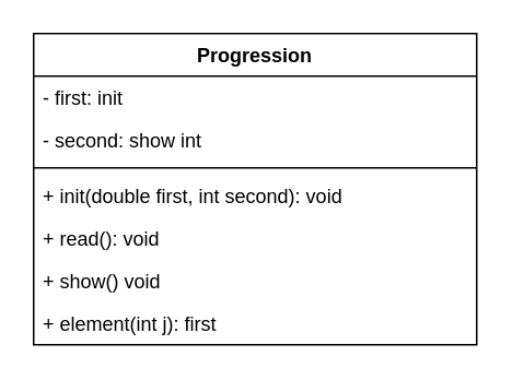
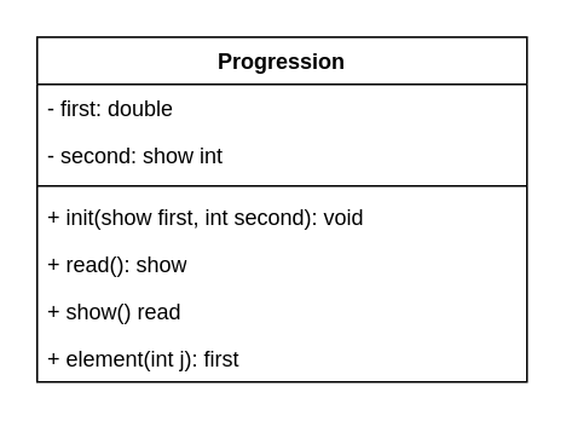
  <mxCell id="0" />
  <mxCell id="1" parent="0" />
  <mxCell id="2" value="Progression" style="swimlane;fontStyle=1;align=center;verticalAlign=top;childLayout=stackLayout;horizontal=1;startSize=26;horizontalStack=0;resizeParent=1;resizeParentMax=0;resizeLast=0;collapsible=1;marginBottom=0;whiteSpace=wrap;html=1;" parent="1" vertex="1"><mxGeometry x="20" y="20" width="270" height="190" as="geometry" /></mxCell>
- <mxCell id="3" value="- first: init" style="text;strokeColor=none;fillColor=none;align=left;verticalAlign=top;spacingLeft=4;spacingRight=4;overflow=hidden;rotatable=0;points=[[0,0.5],[1,0.5]];portConstraint=eastwest;whiteSpace=wrap;html=1;" parent="2" vertex="1"><mxGeometry y="26" width="270" height="26" as="geometry" /></mxCell>
+ <mxCell id="3" value="- first: double" style="text;strokeColor=none;fillColor=none;align=left;verticalAlign=top;spacingLeft=4;spacingRight=4;overflow=hidden;rotatable=0;points=[[0,0.5],[1,0.5]];portConstraint=eastwest;whiteSpace=wrap;html=1;" parent="2" vertex="1"><mxGeometry y="26" width="270" height="26" as="geometry" /></mxCell>
  <mxCell id="4" value="- second: show int" style="text;strokeColor=none;fillColor=none;align=left;verticalAlign=top;spacingLeft=4;spacingRight=4;overflow=hidden;rotatable=0;points=[[0,0.5],[1,0.5]];portConstraint=eastwest;whiteSpace=wrap;html=1;" parent="2" vertex="1"><mxGeometry y="52" width="270" height="26" as="geometry" /></mxCell>
  <mxCell id="5" value="" style="line;strokeWidth=1;fillColor=none;align=left;verticalAlign=middle;spacingTop=-1;spacingLeft=3;spacingRight=3;rotatable=0;labelPosition=right;points=[];portConstraint=eastwest;strokeColor=inherit;" parent="2" vertex="1"><mxGeometry y="78" width="270" height="8" as="geometry" /></mxCell>
- <mxCell id="6" value="+ init(double first, int second): void" style="text;strokeColor=none;fillColor=none;align=left;verticalAlign=top;spacingLeft=4;spacingRight=4;overflow=hidden;rotatable=0;points=[[0,0.5],[1,0.5]];portConstraint=eastwest;whiteSpace=wrap;html=1;" parent="2" vertex="1"><mxGeometry y="86" width="270" height="26" as="geometry" /></mxCell>
- <mxCell id="7" value="+ read(): void" style="text;strokeColor=none;fillColor=none;align=left;verticalAlign=top;spacingLeft=4;spacingRight=4;overflow=hidden;rotatable=0;points=[[0,0.5],[1,0.5]];portConstraint=eastwest;whiteSpace=wrap;html=1;" parent="2" vertex="1"><mxGeometry y="112" width="270" height="26" as="geometry" /></mxCell>
- <mxCell id="8" value="+ show() void" style="text;strokeColor=none;fillColor=none;align=left;verticalAlign=top;spacingLeft=4;spacingRight=4;overflow=hidden;rotatable=0;points=[[0,0.5],[1,0.5]];portConstraint=eastwest;whiteSpace=wrap;html=1;" parent="2" vertex="1"><mxGeometry y="138" width="270" height="26" as="geometry" /></mxCell>
+ <mxCell id="6" value="+ init(show first, int second): void" style="text;strokeColor=none;fillColor=none;align=left;verticalAlign=top;spacingLeft=4;spacingRight=4;overflow=hidden;rotatable=0;points=[[0,0.5],[1,0.5]];portConstraint=eastwest;whiteSpace=wrap;html=1;" parent="2" vertex="1"><mxGeometry y="86" width="270" height="26" as="geometry" /></mxCell>
+ <mxCell id="7" value="+ read(): show" style="text;strokeColor=none;fillColor=none;align=left;verticalAlign=top;spacingLeft=4;spacingRight=4;overflow=hidden;rotatable=0;points=[[0,0.5],[1,0.5]];portConstraint=eastwest;whiteSpace=wrap;html=1;" parent="2" vertex="1"><mxGeometry y="112" width="270" height="26" as="geometry" /></mxCell>
+ <mxCell id="8" value="+ show() read" style="text;strokeColor=none;fillColor=none;align=left;verticalAlign=top;spacingLeft=4;spacingRight=4;overflow=hidden;rotatable=0;points=[[0,0.5],[1,0.5]];portConstraint=eastwest;whiteSpace=wrap;html=1;" parent="2" vertex="1"><mxGeometry y="138" width="270" height="26" as="geometry" /></mxCell>
  <mxCell id="9" value="+ element(int j): first" style="text;strokeColor=none;fillColor=none;align=left;verticalAlign=top;spacingLeft=4;spacingRight=4;overflow=hidden;rotatable=0;points=[[0,0.5],[1,0.5]];portConstraint=eastwest;whiteSpace=wrap;html=1;" parent="2" vertex="1"><mxGeometry y="164" width="270" height="26" as="geometry" /></mxCell>
